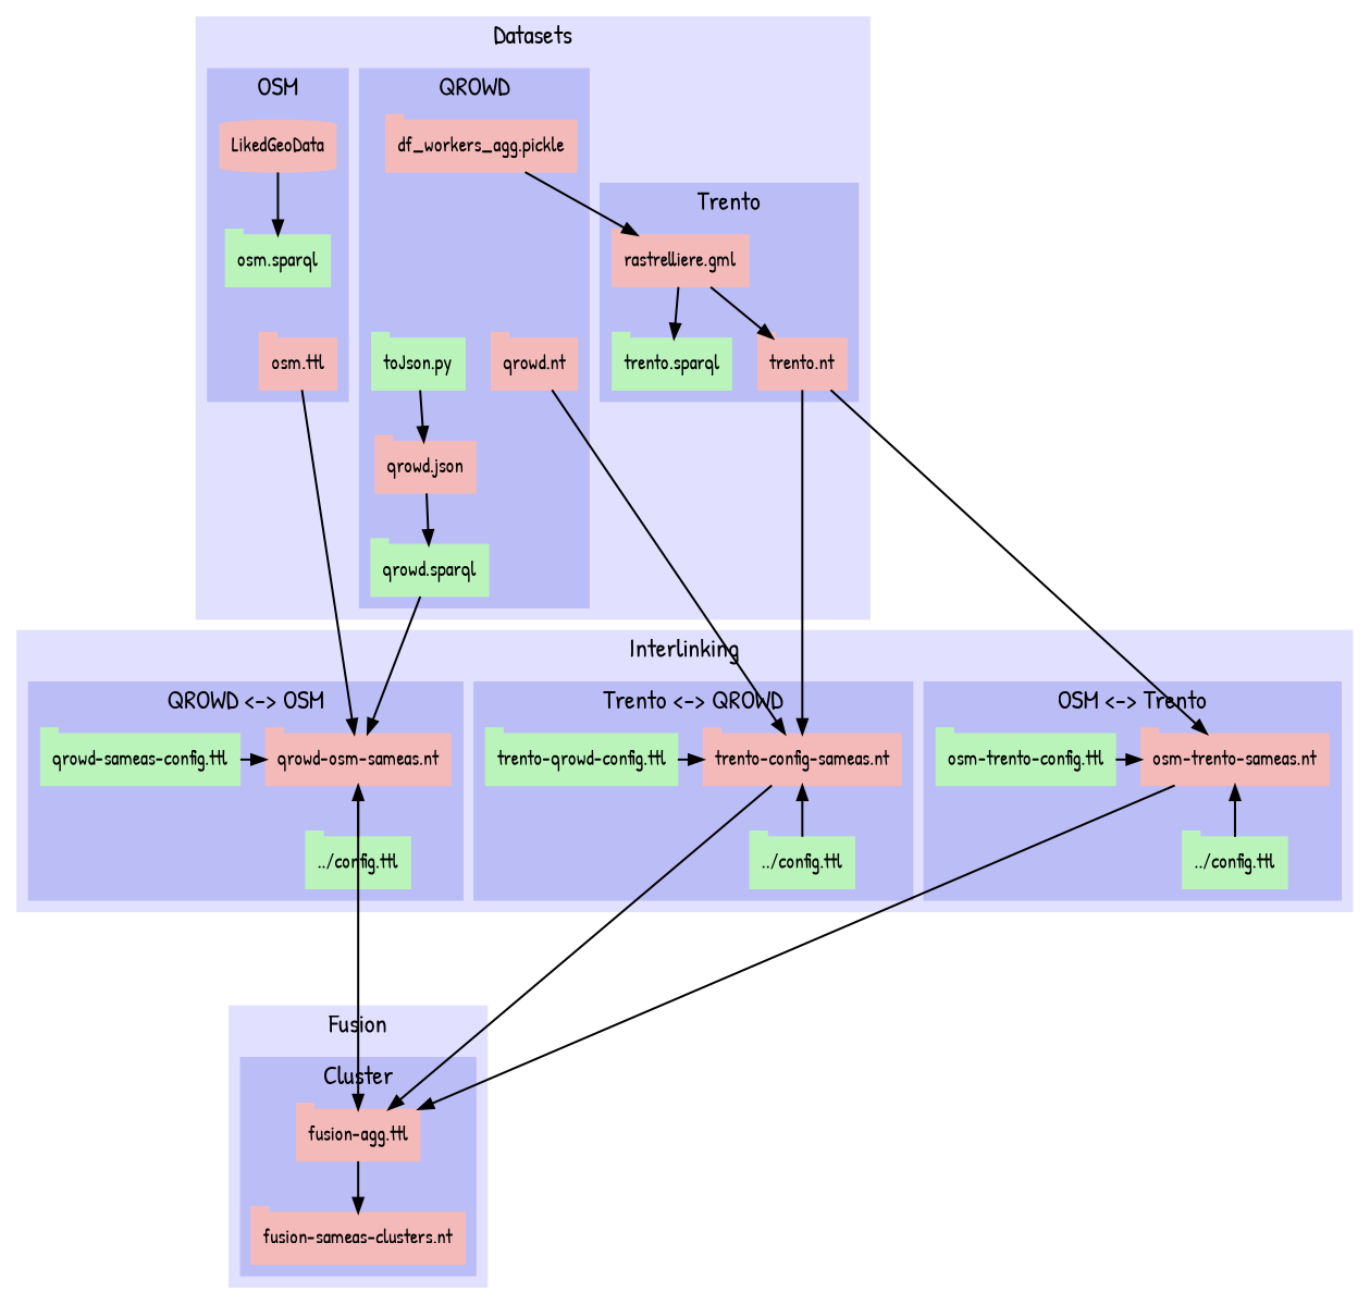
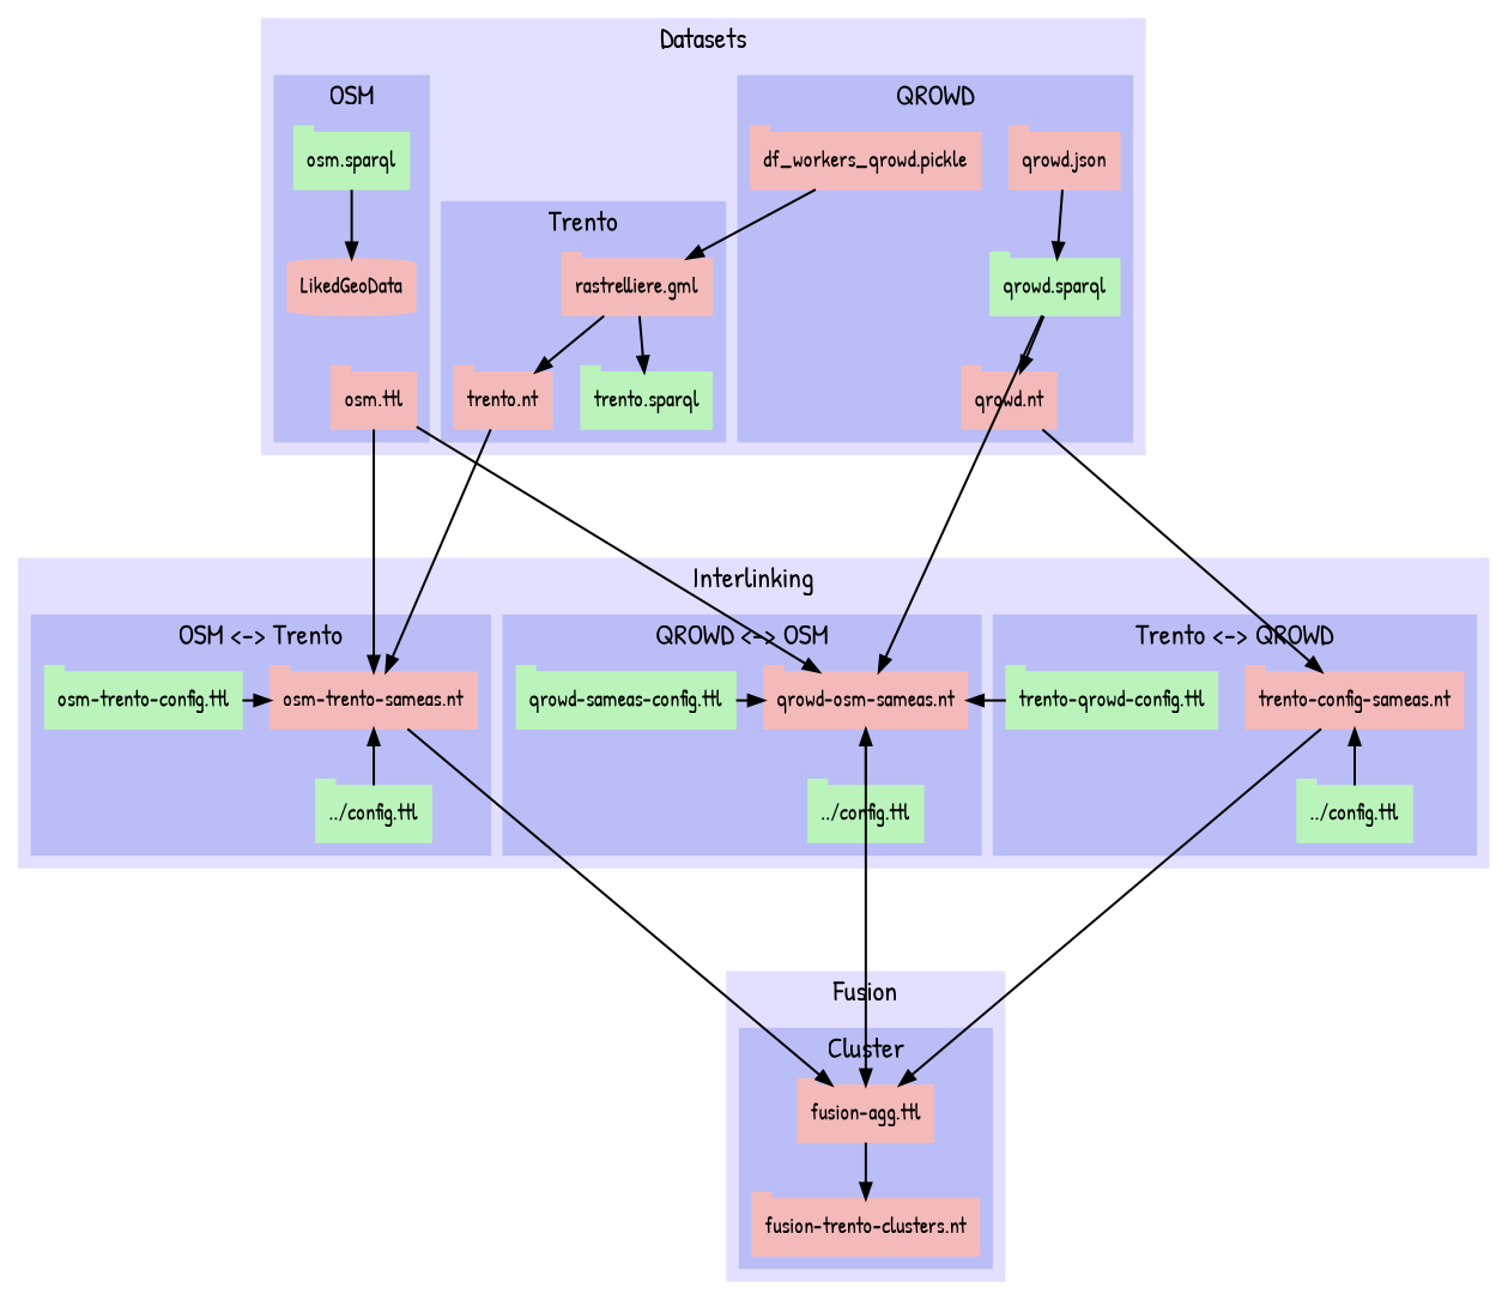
  digraph {
    fontname="Patrick Hand"
    fontsize=18
    newrank=true
    splines=false
    node [color="#f4baba" fontname="Patrick Hand" shape=tab style=filled]
    edge [fontname="Patrick Hand" penwidth=1.5]
    n1 [label="qrowd-osm-sameas.nt"]
    n2 [color="#baf4bb" label="qrowd-sameas-config.ttl"]
    n3 [label="trento-config-sameas.nt"]
    n4 [color="#baf4bb" label="trento-qrowd-config.ttl"]
    n5 [label="osm-trento-sameas.nt"]
    n6 [color="#baf4bb" label="osm-trento-config.ttl"]
    n7 [label="osm.ttl"]
    n8 [label="trento.nt"]
    n9 [label="qrowd.nt"]
    n10 [color="#baf4bb" label="trento.sparql"]
    n11 [label="rastrelliere.gml"]
    n12 [label=LikedGeoData shape=cylinder]
    n13 [color="#baf4bb" label="osm.sparql"]
    n14 [label="qrowd.json"]
-   n15 [label="df_workers_agg.pickle"]
-   n16 [color="#baf4bb" label="toJson.py"]
+   n15 [label="df_workers_qrowd.pickle"]
    n17 [color="#baf4bb" label="qrowd.sparql"]
    n18 [color="#baf4bb" label="../config.ttl"]
    n19 [color="#baf4bb" label="../config.ttl"]
    n20 [color="#baf4bb" label="../config.ttl"]
-   n21 [label="fusion-sameas-clusters.nt"]
+   n21 [label="fusion-trento-clusters.nt"]
    n22 [label="fusion-agg.ttl"]
    subgraph sub_1 {
      rank=same
      n1
      n2
    }
    subgraph sub_2 {
      rank=same
      n3
      n4
    }
    subgraph sub_3 {
      rank=same
      n5
      n6
    }
    subgraph sub_4 {
      rank=same
      n7
      n8
      n9
    }
    subgraph sub_5 {
      rank=same
      n2
      n4
      n6
    }
    subgraph cluster_6 {
      color="#e2e0ff"
      label=Datasets
      style=filled
      subgraph cluster_7 {
        color="#bbbdf6"
        label=Trento
        style=filled
        n8
        n10
        n11
      }
      subgraph cluster_8 {
        color="#bbbdf6"
        label=OSM
        style=filled
        n7
        n12
        n13
      }
      subgraph cluster_9 {
        color="#bbbdf6"
        label=QROWD
        style=filled
        n9
        n14
        n15
-       n16
        n17
      }
    }
    subgraph cluster_10 {
      color="#e2e0ff"
      label=Interlinking
      style=filled
      subgraph cluster_11 {
        color="#bbbdf6"
        label="Trento <-> QROWD"
        style=filled
        n3
        n4
        n18
      }
      subgraph cluster_12 {
        color="#bbbdf6"
        label="QROWD <-> OSM"
        style=filled
        n1
        n2
        n19
      }
      subgraph cluster_13 {
        color="#bbbdf6"
        label="OSM <-> Trento"
        style=filled
        n5
        n6
        n20
      }
    }
    subgraph cluster_14 {
      color="#e2e0ff"
      label=Fusion
      style=filled
      subgraph cluster_15 {
        color="#bbbdf6"
        label=Cluster
        style=filled
        n21
        n22
      }
    }
    n1 -> n19 [dir=back]
    n1 -> n22 [constraint=false]
    n2 -> n1
    n3 -> n18 [dir=back]
    n3 -> n22 [constraint=false]
-   n4 -> n3
+   n4 -> n1
    n5 -> n20 [dir=back]
    n5 -> n22 [constraint=false]
    n6 -> n5
    n7 -> n1 [minlen=3]
-   n8 -> n3
+   n7 -> n5
    n8 -> n5 [minlen=3]
    n9 -> n3 [minlen=3]
    n11 -> n8
    n11 -> n10
-   n12 -> n13
+   n13 -> n12
    n14 -> n17
    n15 -> n11
-   n16 -> n14
    n17 -> n1
+   n17 -> n9
    n19 -> n22 [minlen=3 style=invis]
    n22 -> n21
  }
